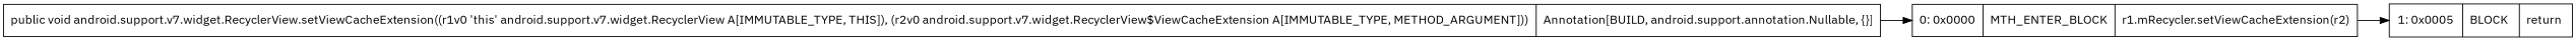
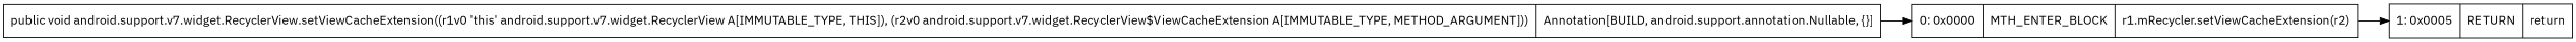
  digraph {
    rankdir=LR
    fontname="IBM Plex Sans"
    node [shape=record fontname="IBM Plex Sans"]
    edge [fontname="IBM Plex Sans"]
    n1 [label="{0\:\ 0x0000|MTH_ENTER_BLOCK\l|r1.mRecycler.setViewCacheExtension(r2)\l}"]
-   n2 [label="{1\:\ 0x0005|BLOCK\l|return\l}"]
+   n2 [label="{1\:\ 0x0005|RETURN\l|return\l}"]
    n3 [label="{public void android.support.v7.widget.RecyclerView.setViewCacheExtension((r1v0 'this' android.support.v7.widget.RecyclerView A[IMMUTABLE_TYPE, THIS]), (r2v0 android.support.v7.widget.RecyclerView$ViewCacheExtension A[IMMUTABLE_TYPE, METHOD_ARGUMENT]))  | Annotation[BUILD, android.support.annotation.Nullable, \{\}]\l}"]
    n1 -> n2
    n3 -> n1
  }
